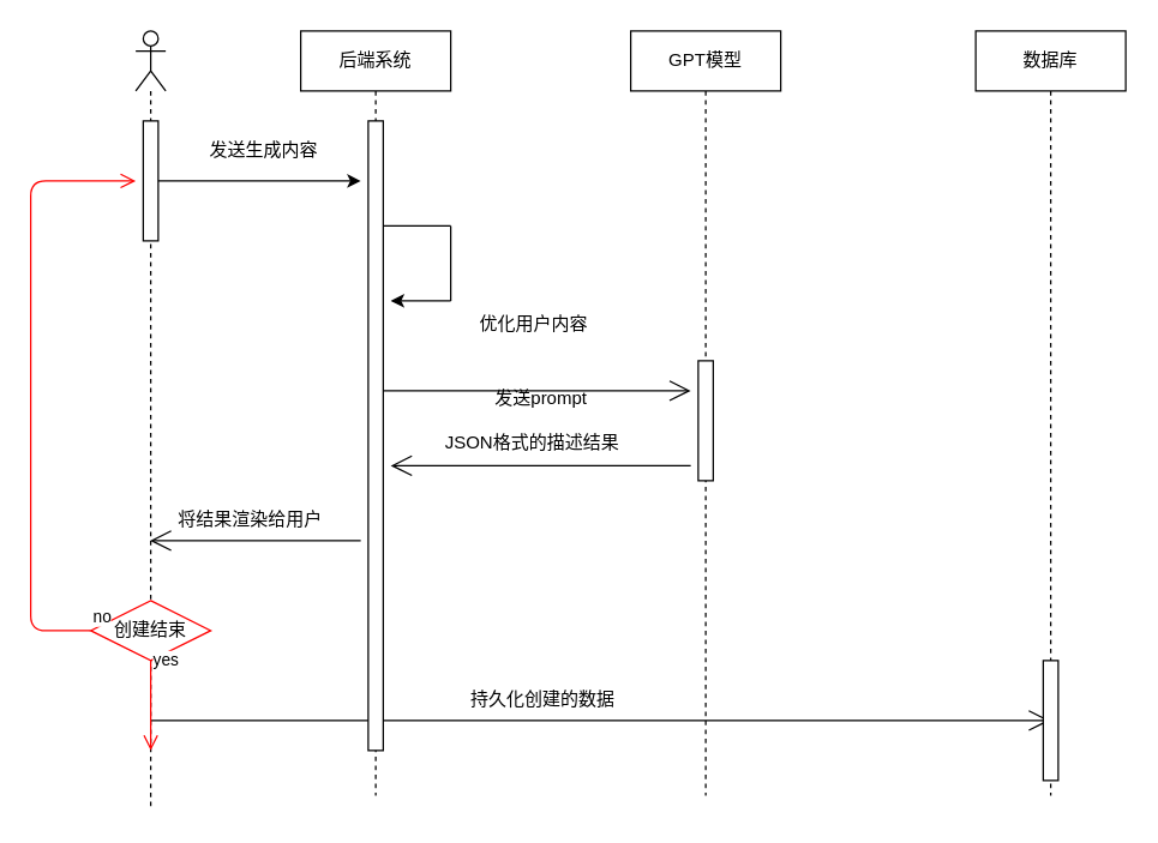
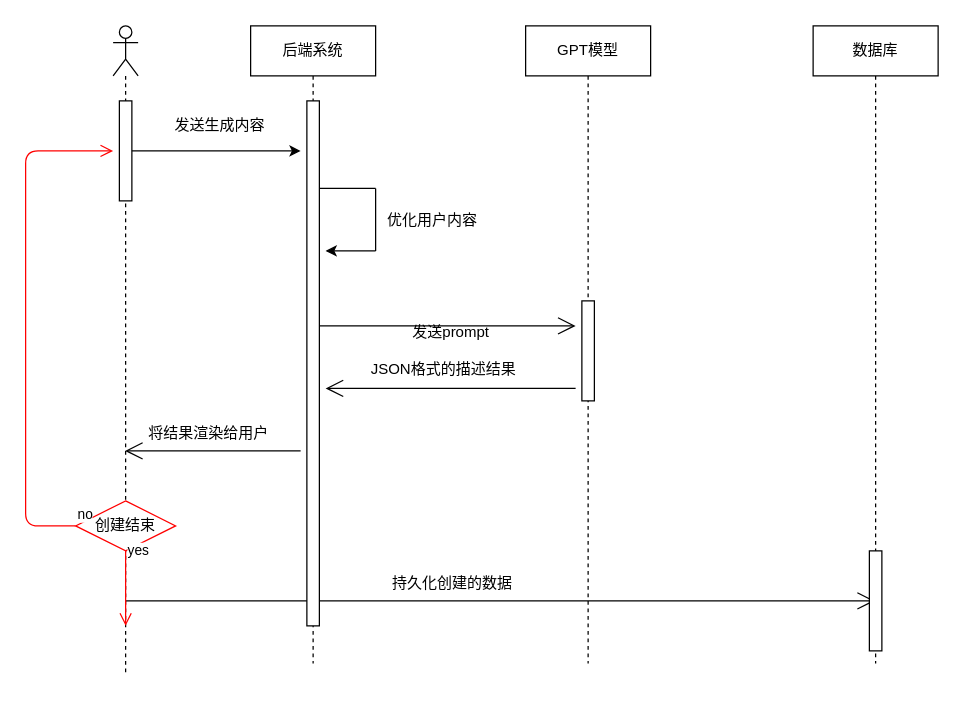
  <mxCell id="0" />
  <mxCell id="1" parent="0" />
  <mxCell id="2" value="" style="shape=umlLifeline;participant=umlActor;perimeter=lifelinePerimeter;whiteSpace=wrap;html=1;container=1;collapsible=0;recursiveResize=0;verticalAlign=top;spacingTop=36;labelBackgroundColor=#ffffff;outlineConnect=0;" vertex="1" parent="1"><mxGeometry x="90" y="20" width="20" height="520" as="geometry" /></mxCell>
  <mxCell id="3" value="" style="html=1;points=[];perimeter=orthogonalPerimeter;" vertex="1" parent="2"><mxGeometry x="5" y="60" width="10" height="80" as="geometry" /></mxCell>
  <mxCell id="4" value="" style="endArrow=open;endFill=1;endSize=12;html=1;strokeColor=#000000;" edge="1" parent="2" target="19"><mxGeometry width="160" relative="1" as="geometry"><mxPoint x="10" y="460" as="sourcePoint" /><mxPoint x="170" y="460" as="targetPoint" /></mxGeometry></mxCell>
  <mxCell id="5" value="发送生成内容" style="text;html=1;align=center;verticalAlign=middle;resizable=0;points=[];autosize=1;" vertex="1" parent="1"><mxGeometry x="130" y="90" width="90" height="20" as="geometry" /></mxCell>
  <mxCell id="6" value="" style="edgeStyle=orthogonalEdgeStyle;rounded=0;orthogonalLoop=1;jettySize=auto;html=1;" edge="1" parent="1" source="3"><mxGeometry relative="1" as="geometry"><mxPoint x="240" y="120" as="targetPoint" /></mxGeometry></mxCell>
  <mxCell id="7" value="后端系统" style="shape=umlLifeline;perimeter=lifelinePerimeter;whiteSpace=wrap;html=1;container=1;collapsible=0;recursiveResize=0;outlineConnect=0;" vertex="1" parent="1"><mxGeometry x="200" y="20" width="100" height="510" as="geometry" /></mxCell>
  <mxCell id="8" value="" style="html=1;points=[];perimeter=orthogonalPerimeter;" vertex="1" parent="7"><mxGeometry x="45" y="60" width="10" height="420" as="geometry" /></mxCell>
  <mxCell id="9" value="GPT模型" style="shape=umlLifeline;perimeter=lifelinePerimeter;whiteSpace=wrap;html=1;container=1;collapsible=0;recursiveResize=0;outlineConnect=0;" vertex="1" parent="1"><mxGeometry x="420" y="20" width="100" height="510" as="geometry" /></mxCell>
  <mxCell id="10" value="" style="html=1;points=[];perimeter=orthogonalPerimeter;" vertex="1" parent="9"><mxGeometry x="45" y="220" width="10" height="80" as="geometry" /></mxCell>
  <mxCell id="11" value="" style="endArrow=open;endFill=1;endSize=12;html=1;" edge="1" parent="1"><mxGeometry width="160" relative="1" as="geometry"><mxPoint x="255" y="260" as="sourcePoint" /><mxPoint x="460" y="260" as="targetPoint" /></mxGeometry></mxCell>
  <mxCell id="12" value="发送prompt" style="text;html=1;align=center;verticalAlign=middle;resizable=0;points=[];autosize=1;" vertex="1" parent="1"><mxGeometry x="320" y="255" width="80" height="20" as="geometry" /></mxCell>
  <mxCell id="13" value="" style="endArrow=none;html=1;strokeColor=#000000;" edge="1" parent="1"><mxGeometry width="50" height="50" relative="1" as="geometry"><mxPoint x="255" y="150" as="sourcePoint" /><mxPoint x="300" y="150" as="targetPoint" /></mxGeometry></mxCell>
  <mxCell id="14" value="" style="endArrow=none;html=1;strokeColor=#000000;" edge="1" parent="1"><mxGeometry width="50" height="50" relative="1" as="geometry"><mxPoint x="300" y="200" as="sourcePoint" /><mxPoint x="300" y="150" as="targetPoint" /><Array as="points"><mxPoint x="300" y="190" /></Array></mxGeometry></mxCell>
  <mxCell id="15" value="" style="endArrow=classic;html=1;strokeColor=#000000;" edge="1" parent="1"><mxGeometry width="50" height="50" relative="1" as="geometry"><mxPoint x="300" y="200" as="sourcePoint" /><mxPoint x="260" y="200" as="targetPoint" /></mxGeometry></mxCell>
- <mxCell id="16" value="优化用户内容" style="text;html=1;align=center;verticalAlign=middle;resizable=0;points=[];autosize=1;" vertex="1" parent="1"><mxGeometry x="310" y="206" width="90" height="20" as="geometry" /></mxCell>
+ <mxCell id="16" value="优化用户内容" style="text;html=1;align=center;verticalAlign=middle;resizable=0;points=[];autosize=1;" vertex="1" parent="1"><mxGeometry x="300" y="166" width="90" height="20" as="geometry" /></mxCell>
  <mxCell id="17" value="" style="endArrow=open;endFill=1;endSize=12;html=1;strokeColor=#000000;" edge="1" parent="1"><mxGeometry width="160" relative="1" as="geometry"><mxPoint x="460" y="310" as="sourcePoint" /><mxPoint x="260" y="310" as="targetPoint" /><Array as="points"><mxPoint x="400" y="310" /></Array></mxGeometry></mxCell>
  <mxCell id="18" value="JSON格式的描述结果" style="text;html=1;align=center;verticalAlign=middle;resizable=0;points=[];autosize=1;" vertex="1" parent="1"><mxGeometry x="289" y="285" width="130" height="20" as="geometry" /></mxCell>
  <mxCell id="19" value="数据库" style="shape=umlLifeline;perimeter=lifelinePerimeter;whiteSpace=wrap;html=1;container=1;collapsible=0;recursiveResize=0;outlineConnect=0;" vertex="1" parent="1"><mxGeometry x="650" y="20" width="100" height="510" as="geometry" /></mxCell>
  <mxCell id="20" value="" style="html=1;points=[];perimeter=orthogonalPerimeter;" vertex="1" parent="19"><mxGeometry x="45" y="420" width="10" height="80" as="geometry" /></mxCell>
  <mxCell id="21" value="" style="endArrow=open;endFill=1;endSize=12;html=1;strokeColor=#000000;" edge="1" parent="1" target="2"><mxGeometry width="160" relative="1" as="geometry"><mxPoint x="240" y="360" as="sourcePoint" /><mxPoint x="260" y="390" as="targetPoint" /><Array as="points"><mxPoint x="160" y="360" /></Array></mxGeometry></mxCell>
  <mxCell id="22" value="将结果渲染给用户" style="text;html=1;align=center;verticalAlign=middle;resizable=0;points=[];autosize=1;" vertex="1" parent="1"><mxGeometry x="111" y="336" width="110" height="20" as="geometry" /></mxCell>
  <mxCell id="23" value="创建结束" style="rhombus;whiteSpace=wrap;html=1;fillColor=#ffffff;strokeColor=#ff0000;" vertex="1" parent="1"><mxGeometry x="60" y="400" width="80" height="40" as="geometry" /></mxCell>
  <mxCell id="24" value="no" style="edgeStyle=orthogonalEdgeStyle;html=1;align=left;verticalAlign=bottom;endArrow=open;endSize=8;strokeColor=#ff0000;" edge="1" source="23" parent="1"><mxGeometry x="-1" relative="1" as="geometry"><mxPoint x="90" y="120" as="targetPoint" /><Array as="points"><mxPoint x="20" y="420" /></Array></mxGeometry></mxCell>
  <mxCell id="25" value="yes" style="endArrow=open;endFill=1;endSize=8;html=1;fontFamily=Helvetica;fontSize=11;fontColor=#000000;align=left;strokeColor=#ff0000;edgeStyle=orthogonalEdgeStyle;" edge="1" source="23" parent="1"><mxGeometry x="-1" relative="1" as="geometry"><mxPoint x="100" y="500" as="targetPoint" /></mxGeometry></mxCell>
  <mxCell id="26" value="持久化创建的数据&lt;br&gt;" style="text;html=1;align=center;verticalAlign=middle;resizable=0;points=[];autosize=1;" vertex="1" parent="1"><mxGeometry x="306" y="456" width="110" height="20" as="geometry" /></mxCell>
